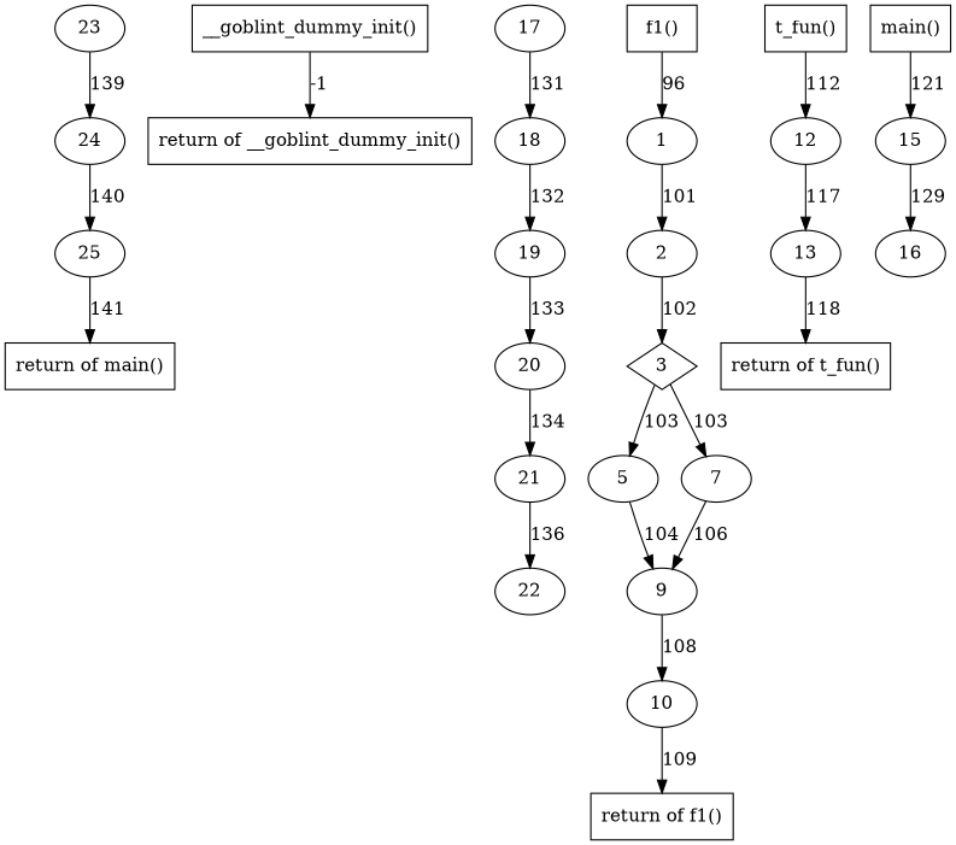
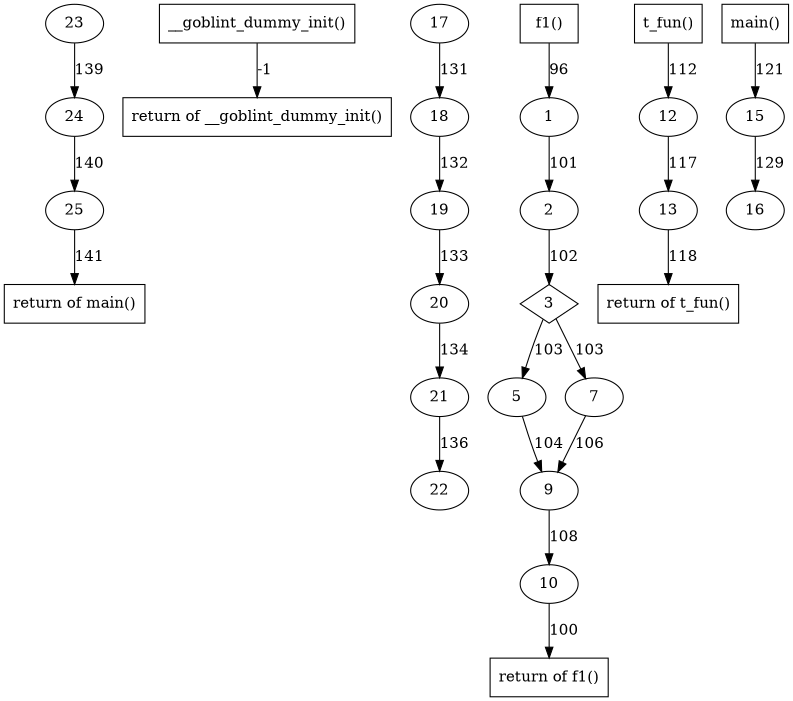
  digraph {
    23
    24
    25
    n4 [label="__goblint_dummy_init()" shape=box]
    n5 [label="return of __goblint_dummy_init()" shape=box]
    18
    19
    20
    21
    3 [shape=diamond]
    5
    7
    9
    10
    n15 [label="return of main()" shape=box]
    1
    2
    17
    n19 [label="t_fun()" shape=box]
    12
    13
    n22 [label="return of t_fun()" shape=box]
    n23 [label="return of f1()" shape=box]
    22
    15
    16
    n27 [label="main()" shape=box]
    n28 [label="f1()" shape=box]
    23 -> 24 [label=139]
    24 -> 25 [label=140]
    25 -> n15 [label=141]
    n4 -> n5 [label=-1]
    18 -> 19 [label=132]
    19 -> 20 [label=133]
    20 -> 21 [label=134]
    21 -> 22 [label=136]
    3 -> 5 [label=103]
    3 -> 7 [label=103]
    5 -> 9 [label=104]
    7 -> 9 [label=106]
    9 -> 10 [label=108]
-   10 -> n23 [label=109]
+   10 -> n23 [label=100]
    1 -> 2 [label=101]
    2 -> 3 [label=102]
    17 -> 18 [label=131]
    n19 -> 12 [label=112]
    12 -> 13 [label=117]
    13 -> n22 [label=118]
    15 -> 16 [label=129]
    n27 -> 15 [label=121]
    n28 -> 1 [label=96]
  }
